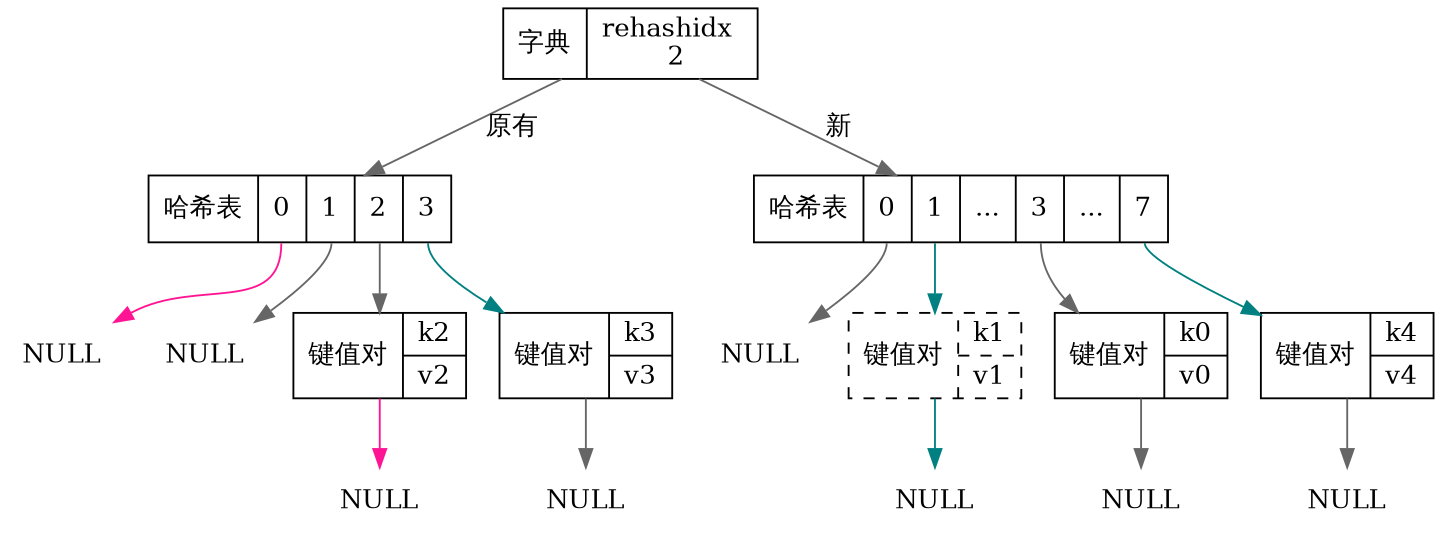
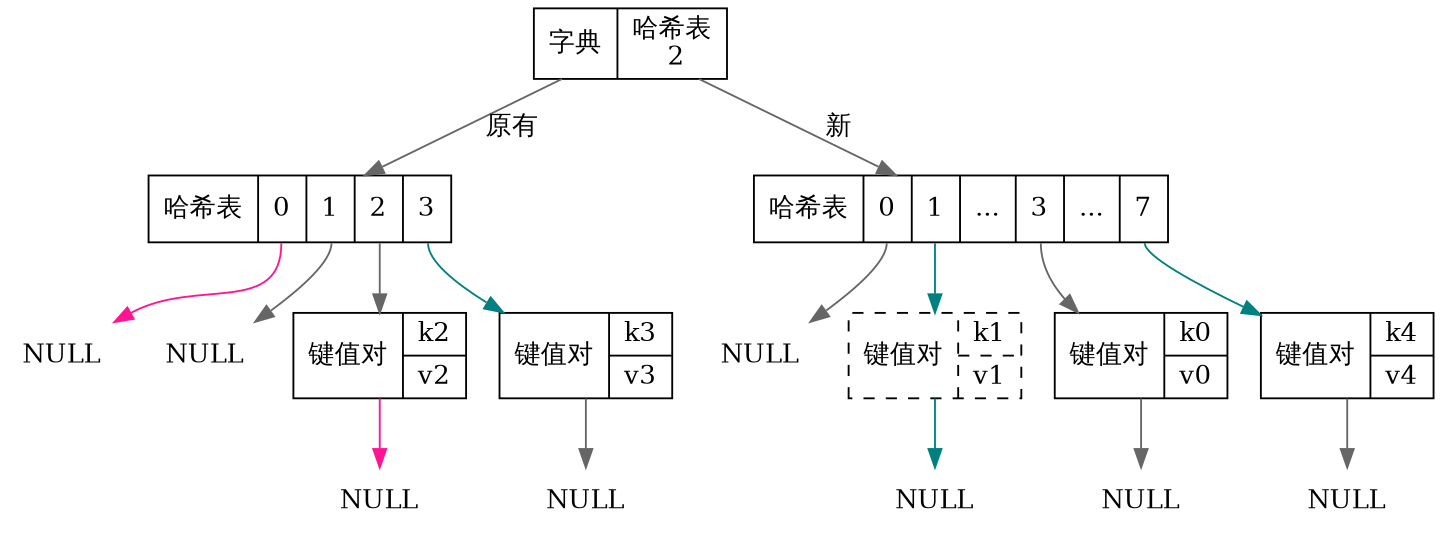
  digraph {
    rankdir=TB
    node [shape=record]
    edge [color=gray40]
-   n1 [label="字典| rehashidx \n 2"]
+   n1 [label="字典| 哈希表 \n 2"]
    n2 [label="哈希表 | <0> 0 | <1> 1 | <2> 2 | <3> 3 "]
    n3 [label="哈希表 | <0> 0 | <1> 1 | ... | <3> 3 | ... | <7> 7 "]
    n4 [label="键值对 | { k2 | v2 }"]
    n5 [label="键值对 | { k3 | v3 }"]
    n6 [label=NULL shape=plaintext]
    n7 [label=NULL shape=plaintext]
    n8 [label="键值对 | { k0 | v0 }"]
    n9 [label="键值对 | { k1 | v1 }" style=dashed]
    n10 [label="键值对 | { k4 | v4 }"]
    n11 [label=NULL shape=plaintext]
    n12 [label=NULL shape=plaintext]
    n13 [label=NULL shape=plaintext]
    n14 [label=NULL shape=plaintext]
    n15 [label=NULL shape=plaintext]
    n16 [label=NULL shape=plaintext]
    n1 -> n2 [label="原有"]
    n1 -> n3 [label="新"]
    n2 -> n4 [tailport=2]
    n2 -> n5 [tailport=3 color=teal]
    n2 -> n6 [tailport=0 color=deeppink]
    n2 -> n7 [tailport=1]
    n3 -> n8 [tailport=3]
    n3 -> n9 [tailport=1 color=teal]
    n3 -> n10 [tailport=7 color=teal]
    n3 -> n11 [tailport=0]
    n4 -> n14 [color=deeppink]
    n5 -> n15
    n8 -> n12
    n9 -> n13 [color=teal]
    n10 -> n16
  }
